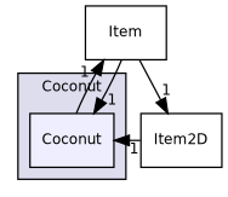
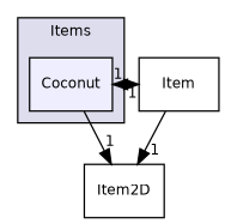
  digraph {
    compound=true
    node [fontname=Helvetica fontsize=10 shape=box]
    edge [headlabel=1 labeldistance=1.5 labelfontname=Helvetica labelfontsize=10]
    n1 [fillcolor="#eeeeff" label=Coconut pencolor=black style=filled]
    n2 [label=Item2D]
    n3 [label=Item]
    subgraph cluster_1 {
      bgcolor="#ddddee"
      fontname=Helvetica
      fontsize=10
-     label=Coconut
+     label=Items
      pencolor=black
      n1
    }
-   n2 -> n1
+   n1 -> n2
    n1 -> n3
    n3 -> n1
    n3 -> n2
  }
